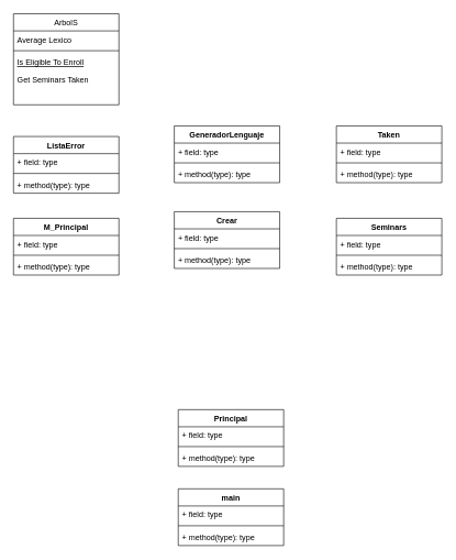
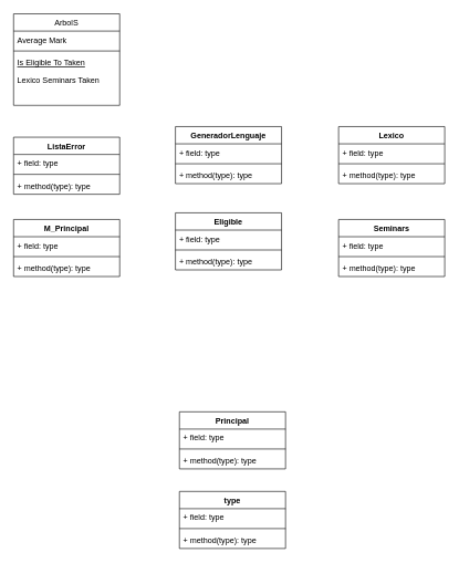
  <mxCell id="0" />
  <mxCell id="1" parent="0" />
  <mxCell id="2" value="ArbolS" style="swimlane;fontStyle=0;align=center;verticalAlign=top;childLayout=stackLayout;horizontal=1;startSize=26;horizontalStack=0;resizeParent=1;resizeLast=0;collapsible=1;marginBottom=0;rounded=0;shadow=0;strokeWidth=1;" parent="1" vertex="1"><mxGeometry x="20" y="20" width="160" height="138" as="geometry"><mxRectangle x="130" y="380" width="160" height="26" as="alternateBounds" /></mxGeometry></mxCell>
- <mxCell id="3" value="Average Lexico" style="text;align=left;verticalAlign=top;spacingLeft=4;spacingRight=4;overflow=hidden;rotatable=0;points=[[0,0.5],[1,0.5]];portConstraint=eastwest;rounded=0;shadow=0;html=0;" parent="2" vertex="1"><mxGeometry y="26" width="160" height="26" as="geometry" /></mxCell>
+ <mxCell id="3" value="Average Mark" style="text;align=left;verticalAlign=top;spacingLeft=4;spacingRight=4;overflow=hidden;rotatable=0;points=[[0,0.5],[1,0.5]];portConstraint=eastwest;rounded=0;shadow=0;html=0;" parent="2" vertex="1"><mxGeometry y="26" width="160" height="26" as="geometry" /></mxCell>
  <mxCell id="4" value="" style="line;html=1;strokeWidth=1;align=left;verticalAlign=middle;spacingTop=-1;spacingLeft=3;spacingRight=3;rotatable=0;labelPosition=right;points=[];portConstraint=eastwest;" parent="2" vertex="1"><mxGeometry y="52" width="160" height="8" as="geometry" /></mxCell>
- <mxCell id="5" value="Is Eligible To Enroll" style="text;align=left;verticalAlign=top;spacingLeft=4;spacingRight=4;overflow=hidden;rotatable=0;points=[[0,0.5],[1,0.5]];portConstraint=eastwest;fontStyle=4" parent="2" vertex="1"><mxGeometry y="60" width="160" height="26" as="geometry" /></mxCell>
- <mxCell id="6" value="Get Seminars Taken" style="text;align=left;verticalAlign=top;spacingLeft=4;spacingRight=4;overflow=hidden;rotatable=0;points=[[0,0.5],[1,0.5]];portConstraint=eastwest;" parent="2" vertex="1"><mxGeometry y="86" width="160" height="26" as="geometry" /></mxCell>
+ <mxCell id="5" value="Is Eligible To Taken" style="text;align=left;verticalAlign=top;spacingLeft=4;spacingRight=4;overflow=hidden;rotatable=0;points=[[0,0.5],[1,0.5]];portConstraint=eastwest;fontStyle=4" parent="2" vertex="1"><mxGeometry y="60" width="160" height="26" as="geometry" /></mxCell>
+ <mxCell id="6" value="Lexico Seminars Taken" style="text;align=left;verticalAlign=top;spacingLeft=4;spacingRight=4;overflow=hidden;rotatable=0;points=[[0,0.5],[1,0.5]];portConstraint=eastwest;" parent="2" vertex="1"><mxGeometry y="86" width="160" height="26" as="geometry" /></mxCell>
  <mxCell id="7" value="M_Principal" style="swimlane;fontStyle=1;align=center;verticalAlign=top;childLayout=stackLayout;horizontal=1;startSize=26;horizontalStack=0;resizeParent=1;resizeParentMax=0;resizeLast=0;collapsible=1;marginBottom=0;" vertex="1" parent="1"><mxGeometry x="20" y="330" width="160" height="86" as="geometry" /></mxCell>
  <mxCell id="8" value="+ field: type" style="text;strokeColor=none;fillColor=none;align=left;verticalAlign=top;spacingLeft=4;spacingRight=4;overflow=hidden;rotatable=0;points=[[0,0.5],[1,0.5]];portConstraint=eastwest;" vertex="1" parent="7"><mxGeometry y="26" width="160" height="26" as="geometry" /></mxCell>
  <mxCell id="9" value="" style="line;strokeWidth=1;fillColor=none;align=left;verticalAlign=middle;spacingTop=-1;spacingLeft=3;spacingRight=3;rotatable=0;labelPosition=right;points=[];portConstraint=eastwest;strokeColor=inherit;" vertex="1" parent="7"><mxGeometry y="52" width="160" height="8" as="geometry" /></mxCell>
  <mxCell id="10" value="+ method(type): type" style="text;strokeColor=none;fillColor=none;align=left;verticalAlign=top;spacingLeft=4;spacingRight=4;overflow=hidden;rotatable=0;points=[[0,0.5],[1,0.5]];portConstraint=eastwest;" vertex="1" parent="7"><mxGeometry y="60" width="160" height="26" as="geometry" /></mxCell>
  <mxCell id="11" value="ListaError" style="swimlane;fontStyle=1;align=center;verticalAlign=top;childLayout=stackLayout;horizontal=1;startSize=26;horizontalStack=0;resizeParent=1;resizeParentMax=0;resizeLast=0;collapsible=1;marginBottom=0;" vertex="1" parent="1"><mxGeometry x="20" y="206" width="160" height="86" as="geometry" /></mxCell>
  <mxCell id="12" value="+ field: type" style="text;strokeColor=none;fillColor=none;align=left;verticalAlign=top;spacingLeft=4;spacingRight=4;overflow=hidden;rotatable=0;points=[[0,0.5],[1,0.5]];portConstraint=eastwest;" vertex="1" parent="11"><mxGeometry y="26" width="160" height="26" as="geometry" /></mxCell>
  <mxCell id="13" value="" style="line;strokeWidth=1;fillColor=none;align=left;verticalAlign=middle;spacingTop=-1;spacingLeft=3;spacingRight=3;rotatable=0;labelPosition=right;points=[];portConstraint=eastwest;strokeColor=inherit;" vertex="1" parent="11"><mxGeometry y="52" width="160" height="8" as="geometry" /></mxCell>
  <mxCell id="14" value="+ method(type): type" style="text;strokeColor=none;fillColor=none;align=left;verticalAlign=top;spacingLeft=4;spacingRight=4;overflow=hidden;rotatable=0;points=[[0,0.5],[1,0.5]];portConstraint=eastwest;" vertex="1" parent="11"><mxGeometry y="60" width="160" height="26" as="geometry" /></mxCell>
  <mxCell id="15" value="GeneradorLenguaje" style="swimlane;fontStyle=1;align=center;verticalAlign=top;childLayout=stackLayout;horizontal=1;startSize=26;horizontalStack=0;resizeParent=1;resizeParentMax=0;resizeLast=0;collapsible=1;marginBottom=0;" vertex="1" parent="1"><mxGeometry x="264" y="190" width="160" height="86" as="geometry" /></mxCell>
  <mxCell id="16" value="+ field: type" style="text;strokeColor=none;fillColor=none;align=left;verticalAlign=top;spacingLeft=4;spacingRight=4;overflow=hidden;rotatable=0;points=[[0,0.5],[1,0.5]];portConstraint=eastwest;" vertex="1" parent="15"><mxGeometry y="26" width="160" height="26" as="geometry" /></mxCell>
  <mxCell id="17" value="" style="line;strokeWidth=1;fillColor=none;align=left;verticalAlign=middle;spacingTop=-1;spacingLeft=3;spacingRight=3;rotatable=0;labelPosition=right;points=[];portConstraint=eastwest;strokeColor=inherit;" vertex="1" parent="15"><mxGeometry y="52" width="160" height="8" as="geometry" /></mxCell>
  <mxCell id="18" value="+ method(type): type" style="text;strokeColor=none;fillColor=none;align=left;verticalAlign=top;spacingLeft=4;spacingRight=4;overflow=hidden;rotatable=0;points=[[0,0.5],[1,0.5]];portConstraint=eastwest;" vertex="1" parent="15"><mxGeometry y="60" width="160" height="26" as="geometry" /></mxCell>
  <mxCell id="19" value="Seminars" style="swimlane;fontStyle=1;align=center;verticalAlign=top;childLayout=stackLayout;horizontal=1;startSize=26;horizontalStack=0;resizeParent=1;resizeParentMax=0;resizeLast=0;collapsible=1;marginBottom=0;" vertex="1" parent="1"><mxGeometry x="510" y="330" width="160" height="86" as="geometry" /></mxCell>
  <mxCell id="20" value="+ field: type" style="text;strokeColor=none;fillColor=none;align=left;verticalAlign=top;spacingLeft=4;spacingRight=4;overflow=hidden;rotatable=0;points=[[0,0.5],[1,0.5]];portConstraint=eastwest;" vertex="1" parent="19"><mxGeometry y="26" width="160" height="26" as="geometry" /></mxCell>
  <mxCell id="21" value="" style="line;strokeWidth=1;fillColor=none;align=left;verticalAlign=middle;spacingTop=-1;spacingLeft=3;spacingRight=3;rotatable=0;labelPosition=right;points=[];portConstraint=eastwest;strokeColor=inherit;" vertex="1" parent="19"><mxGeometry y="52" width="160" height="8" as="geometry" /></mxCell>
  <mxCell id="22" value="+ method(type): type" style="text;strokeColor=none;fillColor=none;align=left;verticalAlign=top;spacingLeft=4;spacingRight=4;overflow=hidden;rotatable=0;points=[[0,0.5],[1,0.5]];portConstraint=eastwest;" vertex="1" parent="19"><mxGeometry y="60" width="160" height="26" as="geometry" /></mxCell>
- <mxCell id="23" value="Taken" style="swimlane;fontStyle=1;align=center;verticalAlign=top;childLayout=stackLayout;horizontal=1;startSize=26;horizontalStack=0;resizeParent=1;resizeParentMax=0;resizeLast=0;collapsible=1;marginBottom=0;" vertex="1" parent="1"><mxGeometry x="510" y="190" width="160" height="86" as="geometry" /></mxCell>
+ <mxCell id="23" value="Lexico" style="swimlane;fontStyle=1;align=center;verticalAlign=top;childLayout=stackLayout;horizontal=1;startSize=26;horizontalStack=0;resizeParent=1;resizeParentMax=0;resizeLast=0;collapsible=1;marginBottom=0;" vertex="1" parent="1"><mxGeometry x="510" y="190" width="160" height="86" as="geometry" /></mxCell>
  <mxCell id="24" value="+ field: type" style="text;strokeColor=none;fillColor=none;align=left;verticalAlign=top;spacingLeft=4;spacingRight=4;overflow=hidden;rotatable=0;points=[[0,0.5],[1,0.5]];portConstraint=eastwest;" vertex="1" parent="23"><mxGeometry y="26" width="160" height="26" as="geometry" /></mxCell>
  <mxCell id="25" value="" style="line;strokeWidth=1;fillColor=none;align=left;verticalAlign=middle;spacingTop=-1;spacingLeft=3;spacingRight=3;rotatable=0;labelPosition=right;points=[];portConstraint=eastwest;strokeColor=inherit;" vertex="1" parent="23"><mxGeometry y="52" width="160" height="8" as="geometry" /></mxCell>
  <mxCell id="26" value="+ method(type): type" style="text;strokeColor=none;fillColor=none;align=left;verticalAlign=top;spacingLeft=4;spacingRight=4;overflow=hidden;rotatable=0;points=[[0,0.5],[1,0.5]];portConstraint=eastwest;" vertex="1" parent="23"><mxGeometry y="60" width="160" height="26" as="geometry" /></mxCell>
  <mxCell id="27" value="Principal" style="swimlane;fontStyle=1;align=center;verticalAlign=top;childLayout=stackLayout;horizontal=1;startSize=26;horizontalStack=0;resizeParent=1;resizeParentMax=0;resizeLast=0;collapsible=1;marginBottom=0;" vertex="1" parent="1"><mxGeometry x="270" y="620" width="160" height="86" as="geometry" /></mxCell>
  <mxCell id="28" value="+ field: type" style="text;strokeColor=none;fillColor=none;align=left;verticalAlign=top;spacingLeft=4;spacingRight=4;overflow=hidden;rotatable=0;points=[[0,0.5],[1,0.5]];portConstraint=eastwest;" vertex="1" parent="27"><mxGeometry y="26" width="160" height="26" as="geometry" /></mxCell>
  <mxCell id="29" value="" style="line;strokeWidth=1;fillColor=none;align=left;verticalAlign=middle;spacingTop=-1;spacingLeft=3;spacingRight=3;rotatable=0;labelPosition=right;points=[];portConstraint=eastwest;strokeColor=inherit;" vertex="1" parent="27"><mxGeometry y="52" width="160" height="8" as="geometry" /></mxCell>
  <mxCell id="30" value="+ method(type): type" style="text;strokeColor=none;fillColor=none;align=left;verticalAlign=top;spacingLeft=4;spacingRight=4;overflow=hidden;rotatable=0;points=[[0,0.5],[1,0.5]];portConstraint=eastwest;" vertex="1" parent="27"><mxGeometry y="60" width="160" height="26" as="geometry" /></mxCell>
- <mxCell id="31" value="Crear" style="swimlane;fontStyle=1;align=center;verticalAlign=top;childLayout=stackLayout;horizontal=1;startSize=26;horizontalStack=0;resizeParent=1;resizeParentMax=0;resizeLast=0;collapsible=1;marginBottom=0;" vertex="1" parent="1"><mxGeometry x="264" y="320" width="160" height="86" as="geometry" /></mxCell>
+ <mxCell id="31" value="Eligible" style="swimlane;fontStyle=1;align=center;verticalAlign=top;childLayout=stackLayout;horizontal=1;startSize=26;horizontalStack=0;resizeParent=1;resizeParentMax=0;resizeLast=0;collapsible=1;marginBottom=0;" vertex="1" parent="1"><mxGeometry x="264" y="320" width="160" height="86" as="geometry" /></mxCell>
  <mxCell id="32" value="+ field: type" style="text;strokeColor=none;fillColor=none;align=left;verticalAlign=top;spacingLeft=4;spacingRight=4;overflow=hidden;rotatable=0;points=[[0,0.5],[1,0.5]];portConstraint=eastwest;" vertex="1" parent="31"><mxGeometry y="26" width="160" height="26" as="geometry" /></mxCell>
  <mxCell id="33" value="" style="line;strokeWidth=1;fillColor=none;align=left;verticalAlign=middle;spacingTop=-1;spacingLeft=3;spacingRight=3;rotatable=0;labelPosition=right;points=[];portConstraint=eastwest;strokeColor=inherit;" vertex="1" parent="31"><mxGeometry y="52" width="160" height="8" as="geometry" /></mxCell>
  <mxCell id="34" value="+ method(type): type" style="text;strokeColor=none;fillColor=none;align=left;verticalAlign=top;spacingLeft=4;spacingRight=4;overflow=hidden;rotatable=0;points=[[0,0.5],[1,0.5]];portConstraint=eastwest;" vertex="1" parent="31"><mxGeometry y="60" width="160" height="26" as="geometry" /></mxCell>
- <mxCell id="35" value="main" style="swimlane;fontStyle=1;align=center;verticalAlign=top;childLayout=stackLayout;horizontal=1;startSize=26;horizontalStack=0;resizeParent=1;resizeParentMax=0;resizeLast=0;collapsible=1;marginBottom=0;" vertex="1" parent="1"><mxGeometry x="270" y="740" width="160" height="86" as="geometry" /></mxCell>
+ <mxCell id="35" value="type" style="swimlane;fontStyle=1;align=center;verticalAlign=top;childLayout=stackLayout;horizontal=1;startSize=26;horizontalStack=0;resizeParent=1;resizeParentMax=0;resizeLast=0;collapsible=1;marginBottom=0;" vertex="1" parent="1"><mxGeometry x="270" y="740" width="160" height="86" as="geometry" /></mxCell>
  <mxCell id="36" value="+ field: type" style="text;strokeColor=none;fillColor=none;align=left;verticalAlign=top;spacingLeft=4;spacingRight=4;overflow=hidden;rotatable=0;points=[[0,0.5],[1,0.5]];portConstraint=eastwest;" vertex="1" parent="35"><mxGeometry y="26" width="160" height="26" as="geometry" /></mxCell>
  <mxCell id="37" value="" style="line;strokeWidth=1;fillColor=none;align=left;verticalAlign=middle;spacingTop=-1;spacingLeft=3;spacingRight=3;rotatable=0;labelPosition=right;points=[];portConstraint=eastwest;strokeColor=inherit;" vertex="1" parent="35"><mxGeometry y="52" width="160" height="8" as="geometry" /></mxCell>
  <mxCell id="38" value="+ method(type): type" style="text;strokeColor=none;fillColor=none;align=left;verticalAlign=top;spacingLeft=4;spacingRight=4;overflow=hidden;rotatable=0;points=[[0,0.5],[1,0.5]];portConstraint=eastwest;" vertex="1" parent="35"><mxGeometry y="60" width="160" height="26" as="geometry" /></mxCell>
